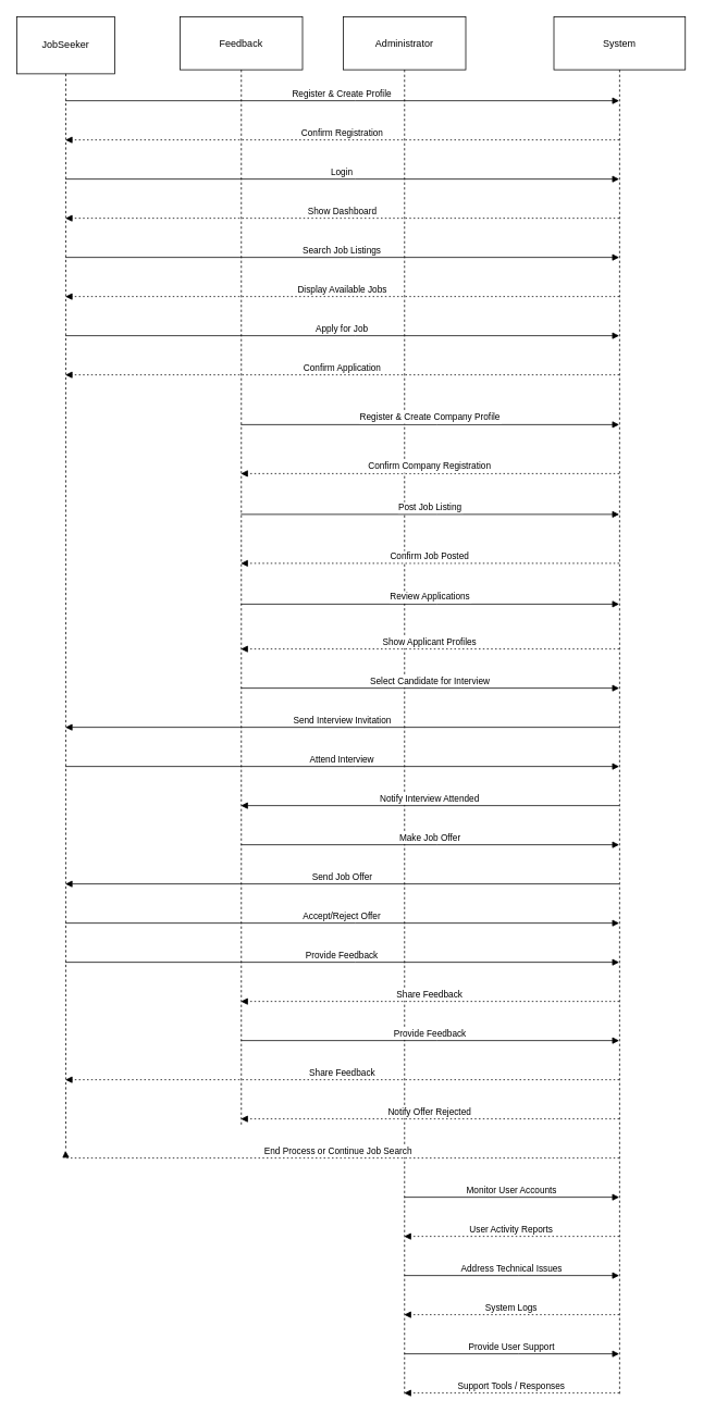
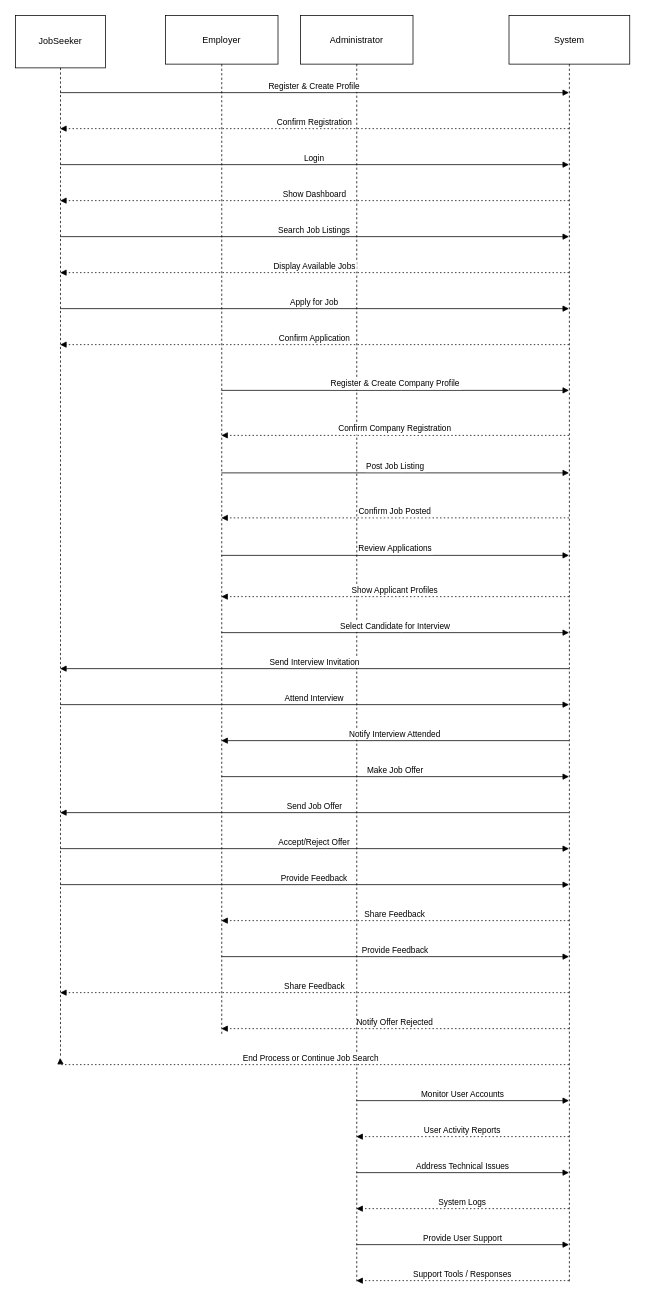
  <mxCell id="0" />
  <mxCell id="1" parent="0" />
  <mxCell id="2" value="JobSeeker" style="shape=umlLifeline;perimeter=lifelinePerimeter;whiteSpace=wrap;container=1;dropTarget=0;collapsible=0;recursiveResize=0;outlineConnect=0;portConstraint=eastwest;newEdgeStyle={&quot;edgeStyle&quot;:&quot;elbowEdgeStyle&quot;,&quot;elbow&quot;:&quot;vertical&quot;,&quot;curved&quot;:0,&quot;rounded&quot;:0};size=70;" vertex="1" parent="1"><mxGeometry x="20" y="20" width="120" height="1390" as="geometry" /></mxCell>
- <mxCell id="3" value="Feedback" style="shape=umlLifeline;perimeter=lifelinePerimeter;whiteSpace=wrap;container=1;dropTarget=0;collapsible=0;recursiveResize=0;outlineConnect=0;portConstraint=eastwest;newEdgeStyle={&quot;edgeStyle&quot;:&quot;elbowEdgeStyle&quot;,&quot;elbow&quot;:&quot;vertical&quot;,&quot;curved&quot;:0,&quot;rounded&quot;:0};size=65;" vertex="1" parent="1"><mxGeometry x="220" y="20" width="150" height="1360" as="geometry" /></mxCell>
- <mxCell id="4" value="Administrator" style="shape=umlLifeline;perimeter=lifelinePerimeter;whiteSpace=wrap;container=1;dropTarget=0;collapsible=0;recursiveResize=0;outlineConnect=0;portConstraint=eastwest;newEdgeStyle={&quot;edgeStyle&quot;:&quot;elbowEdgeStyle&quot;,&quot;elbow&quot;:&quot;vertical&quot;,&quot;curved&quot;:0,&quot;rounded&quot;:0};size=65;" vertex="1" parent="1"><mxGeometry x="420" y="20" width="150" height="1690" as="geometry" /></mxCell>
+ <mxCell id="3" value="Employer" style="shape=umlLifeline;perimeter=lifelinePerimeter;whiteSpace=wrap;container=1;dropTarget=0;collapsible=0;recursiveResize=0;outlineConnect=0;portConstraint=eastwest;newEdgeStyle={&quot;edgeStyle&quot;:&quot;elbowEdgeStyle&quot;,&quot;elbow&quot;:&quot;vertical&quot;,&quot;curved&quot;:0,&quot;rounded&quot;:0};size=65;" vertex="1" parent="1"><mxGeometry x="220" y="20" width="150" height="1360" as="geometry" /></mxCell>
+ <mxCell id="4" value="Administrator" style="shape=umlLifeline;perimeter=lifelinePerimeter;whiteSpace=wrap;container=1;dropTarget=0;collapsible=0;recursiveResize=0;outlineConnect=0;portConstraint=eastwest;newEdgeStyle={&quot;edgeStyle&quot;:&quot;elbowEdgeStyle&quot;,&quot;elbow&quot;:&quot;vertical&quot;,&quot;curved&quot;:0,&quot;rounded&quot;:0};size=65;" vertex="1" parent="1"><mxGeometry x="400" y="20" width="150" height="1690" as="geometry" /></mxCell>
  <mxCell id="5" value="System" style="shape=umlLifeline;perimeter=lifelinePerimeter;whiteSpace=wrap;container=1;dropTarget=0;collapsible=0;recursiveResize=0;outlineConnect=0;portConstraint=eastwest;newEdgeStyle={&quot;edgeStyle&quot;:&quot;elbowEdgeStyle&quot;,&quot;elbow&quot;:&quot;vertical&quot;,&quot;curved&quot;:0,&quot;rounded&quot;:0};size=65;" vertex="1" parent="1"><mxGeometry x="678" y="20" width="161" height="1690" as="geometry" /></mxCell>
  <mxCell id="6" value="Register &amp; Create Profile" style="verticalAlign=bottom;edgeStyle=elbowEdgeStyle;elbow=vertical;curved=0;rounded=0;endArrow=block;" edge="1" parent="1" source="2" target="5"><mxGeometry relative="1" as="geometry"><Array as="points"><mxPoint x="435" y="123" /></Array></mxGeometry></mxCell>
  <mxCell id="7" value="Confirm Registration" style="verticalAlign=bottom;edgeStyle=elbowEdgeStyle;elbow=vertical;curved=0;rounded=0;dashed=1;dashPattern=2 3;endArrow=block;" edge="1" parent="1" source="5" target="2"><mxGeometry relative="1" as="geometry"><Array as="points"><mxPoint x="438" y="171" /></Array></mxGeometry></mxCell>
  <mxCell id="8" value="Login" style="verticalAlign=bottom;edgeStyle=elbowEdgeStyle;elbow=vertical;curved=0;rounded=0;endArrow=block;" edge="1" parent="1" source="2" target="5"><mxGeometry relative="1" as="geometry"><Array as="points"><mxPoint x="435" y="219" /></Array></mxGeometry></mxCell>
  <mxCell id="9" value="Show Dashboard" style="verticalAlign=bottom;edgeStyle=elbowEdgeStyle;elbow=vertical;curved=0;rounded=0;dashed=1;dashPattern=2 3;endArrow=block;" edge="1" parent="1" source="5" target="2"><mxGeometry relative="1" as="geometry"><Array as="points"><mxPoint x="438" y="267" /></Array></mxGeometry></mxCell>
  <mxCell id="10" value="Search Job Listings" style="verticalAlign=bottom;edgeStyle=elbowEdgeStyle;elbow=vertical;curved=0;rounded=0;endArrow=block;" edge="1" parent="1" source="2" target="5"><mxGeometry relative="1" as="geometry"><Array as="points"><mxPoint x="435" y="315" /></Array></mxGeometry></mxCell>
  <mxCell id="11" value="Display Available Jobs" style="verticalAlign=bottom;edgeStyle=elbowEdgeStyle;elbow=vertical;curved=0;rounded=0;dashed=1;dashPattern=2 3;endArrow=block;" edge="1" parent="1" source="5" target="2"><mxGeometry relative="1" as="geometry"><Array as="points"><mxPoint x="438" y="363" /></Array></mxGeometry></mxCell>
  <mxCell id="12" value="Apply for Job" style="verticalAlign=bottom;edgeStyle=elbowEdgeStyle;elbow=vertical;curved=0;rounded=0;endArrow=block;" edge="1" parent="1" source="2" target="5"><mxGeometry relative="1" as="geometry"><Array as="points"><mxPoint x="435" y="411" /></Array></mxGeometry></mxCell>
  <mxCell id="13" value="Confirm Application" style="verticalAlign=bottom;edgeStyle=elbowEdgeStyle;elbow=vertical;curved=0;rounded=0;dashed=1;dashPattern=2 3;endArrow=block;" edge="1" parent="1" source="5" target="2"><mxGeometry relative="1" as="geometry"><Array as="points"><mxPoint x="438" y="459" /></Array></mxGeometry></mxCell>
  <mxCell id="14" value="Register &amp; Create Company Profile" style="verticalAlign=bottom;edgeStyle=elbowEdgeStyle;elbow=vertical;curved=0;rounded=0;endArrow=block;" edge="1" parent="1"><mxGeometry relative="1" as="geometry"><Array as="points"><mxPoint x="535" y="520" /></Array><mxPoint x="294.5" y="520" as="sourcePoint" /><mxPoint x="758" y="520" as="targetPoint" /></mxGeometry></mxCell>
  <mxCell id="15" value="Confirm Company Registration" style="verticalAlign=bottom;edgeStyle=elbowEdgeStyle;elbow=vertical;curved=0;rounded=0;dashed=1;dashPattern=2 3;endArrow=block;" edge="1" parent="1"><mxGeometry relative="1" as="geometry"><Array as="points"><mxPoint x="538" y="580" /></Array><mxPoint x="758" y="580" as="sourcePoint" /><mxPoint x="294.5" y="580" as="targetPoint" /></mxGeometry></mxCell>
  <mxCell id="16" value="Post Job Listing" style="verticalAlign=bottom;edgeStyle=elbowEdgeStyle;elbow=vertical;curved=0;rounded=0;endArrow=block;" edge="1" parent="1"><mxGeometry relative="1" as="geometry"><Array as="points"><mxPoint x="535" y="630" /></Array><mxPoint x="294.5" y="630" as="sourcePoint" /><mxPoint x="758" y="630" as="targetPoint" /></mxGeometry></mxCell>
  <mxCell id="17" value="Confirm Job Posted" style="verticalAlign=bottom;edgeStyle=elbowEdgeStyle;elbow=vertical;curved=0;rounded=0;dashed=1;dashPattern=2 3;endArrow=block;" edge="1" parent="1"><mxGeometry relative="1" as="geometry"><Array as="points"><mxPoint x="538" y="690" /></Array><mxPoint x="758" y="690" as="sourcePoint" /><mxPoint x="294.5" y="690" as="targetPoint" /></mxGeometry></mxCell>
  <mxCell id="18" value="Review Applications" style="verticalAlign=bottom;edgeStyle=elbowEdgeStyle;elbow=vertical;curved=0;rounded=0;endArrow=block;" edge="1" parent="1"><mxGeometry relative="1" as="geometry"><Array as="points"><mxPoint x="535" y="740" /></Array><mxPoint x="294.5" y="740" as="sourcePoint" /><mxPoint x="758" y="740" as="targetPoint" /></mxGeometry></mxCell>
  <mxCell id="19" value="Show Applicant Profiles" style="verticalAlign=bottom;edgeStyle=elbowEdgeStyle;elbow=vertical;curved=0;rounded=0;dashed=1;dashPattern=2 3;endArrow=block;" edge="1" parent="1" source="5" target="3"><mxGeometry relative="1" as="geometry"><Array as="points"><mxPoint x="538" y="795" /></Array></mxGeometry></mxCell>
  <mxCell id="20" value="Select Candidate for Interview" style="verticalAlign=bottom;edgeStyle=elbowEdgeStyle;elbow=vertical;curved=0;rounded=0;endArrow=block;" edge="1" parent="1" source="3" target="5"><mxGeometry relative="1" as="geometry"><Array as="points"><mxPoint x="535" y="843" /></Array></mxGeometry></mxCell>
  <mxCell id="21" value="Send Interview Invitation" style="verticalAlign=bottom;edgeStyle=elbowEdgeStyle;elbow=vertical;curved=0;rounded=0;endArrow=block;" edge="1" parent="1" source="5" target="2"><mxGeometry relative="1" as="geometry"><Array as="points"><mxPoint x="438" y="891" /></Array></mxGeometry></mxCell>
  <mxCell id="22" value="Attend Interview" style="verticalAlign=bottom;edgeStyle=elbowEdgeStyle;elbow=vertical;curved=0;rounded=0;endArrow=block;" edge="1" parent="1" source="2" target="5"><mxGeometry relative="1" as="geometry"><Array as="points"><mxPoint x="435" y="939" /></Array></mxGeometry></mxCell>
  <mxCell id="23" value="Notify Interview Attended" style="verticalAlign=bottom;edgeStyle=elbowEdgeStyle;elbow=vertical;curved=0;rounded=0;endArrow=block;" edge="1" parent="1" source="5" target="3"><mxGeometry relative="1" as="geometry"><Array as="points"><mxPoint x="538" y="987" /></Array></mxGeometry></mxCell>
  <mxCell id="24" value="Make Job Offer" style="verticalAlign=bottom;edgeStyle=elbowEdgeStyle;elbow=vertical;curved=0;rounded=0;endArrow=block;" edge="1" parent="1" source="3" target="5"><mxGeometry relative="1" as="geometry"><Array as="points"><mxPoint x="535" y="1035" /></Array></mxGeometry></mxCell>
  <mxCell id="25" value="Send Job Offer" style="verticalAlign=bottom;edgeStyle=elbowEdgeStyle;elbow=vertical;curved=0;rounded=0;endArrow=block;" edge="1" parent="1" source="5" target="2"><mxGeometry relative="1" as="geometry"><Array as="points"><mxPoint x="438" y="1083" /></Array></mxGeometry></mxCell>
  <mxCell id="26" value="Accept/Reject Offer" style="verticalAlign=bottom;edgeStyle=elbowEdgeStyle;elbow=vertical;curved=0;rounded=0;endArrow=block;" edge="1" parent="1" source="2" target="5"><mxGeometry relative="1" as="geometry"><Array as="points"><mxPoint x="435" y="1131" /></Array></mxGeometry></mxCell>
  <mxCell id="27" value="Provide Feedback" style="verticalAlign=bottom;edgeStyle=elbowEdgeStyle;elbow=vertical;curved=0;rounded=0;endArrow=block;" edge="1" parent="1" source="2" target="5"><mxGeometry relative="1" as="geometry"><Array as="points"><mxPoint x="435" y="1179" /></Array></mxGeometry></mxCell>
  <mxCell id="28" value="Share Feedback" style="verticalAlign=bottom;edgeStyle=elbowEdgeStyle;elbow=vertical;curved=0;rounded=0;dashed=1;dashPattern=2 3;endArrow=block;" edge="1" parent="1" source="5" target="3"><mxGeometry relative="1" as="geometry"><Array as="points"><mxPoint x="538" y="1227" /></Array></mxGeometry></mxCell>
  <mxCell id="29" value="Provide Feedback" style="verticalAlign=bottom;edgeStyle=elbowEdgeStyle;elbow=vertical;curved=0;rounded=0;endArrow=block;" edge="1" parent="1" source="3" target="5"><mxGeometry relative="1" as="geometry"><Array as="points"><mxPoint x="535" y="1275" /></Array></mxGeometry></mxCell>
  <mxCell id="30" value="Share Feedback" style="verticalAlign=bottom;edgeStyle=elbowEdgeStyle;elbow=vertical;curved=0;rounded=0;dashed=1;dashPattern=2 3;endArrow=block;" edge="1" parent="1" source="5" target="2"><mxGeometry relative="1" as="geometry"><Array as="points"><mxPoint x="438" y="1323" /></Array></mxGeometry></mxCell>
  <mxCell id="31" value="Notify Offer Rejected" style="verticalAlign=bottom;edgeStyle=elbowEdgeStyle;elbow=vertical;curved=0;rounded=0;dashed=1;dashPattern=2 3;endArrow=block;" edge="1" parent="1" source="5" target="3"><mxGeometry relative="1" as="geometry"><Array as="points"><mxPoint x="538" y="1371" /></Array></mxGeometry></mxCell>
  <mxCell id="32" value="End Process or Continue Job Search" style="verticalAlign=bottom;edgeStyle=elbowEdgeStyle;elbow=vertical;curved=0;rounded=0;dashed=1;dashPattern=2 3;endArrow=block;" edge="1" parent="1" source="5" target="2"><mxGeometry relative="1" as="geometry"><Array as="points"><mxPoint x="438" y="1419" /></Array></mxGeometry></mxCell>
  <mxCell id="33" value="Monitor User Accounts" style="verticalAlign=bottom;edgeStyle=elbowEdgeStyle;elbow=vertical;curved=0;rounded=0;endArrow=block;" edge="1" parent="1" source="4" target="5"><mxGeometry relative="1" as="geometry"><Array as="points"><mxPoint x="635" y="1467" /></Array></mxGeometry></mxCell>
  <mxCell id="34" value="User Activity Reports" style="verticalAlign=bottom;edgeStyle=elbowEdgeStyle;elbow=vertical;curved=0;rounded=0;dashed=1;dashPattern=2 3;endArrow=block;" edge="1" parent="1" source="5" target="4"><mxGeometry relative="1" as="geometry"><Array as="points"><mxPoint x="638" y="1515" /></Array></mxGeometry></mxCell>
  <mxCell id="35" value="Address Technical Issues" style="verticalAlign=bottom;edgeStyle=elbowEdgeStyle;elbow=vertical;curved=0;rounded=0;endArrow=block;" edge="1" parent="1" source="4" target="5"><mxGeometry relative="1" as="geometry"><Array as="points"><mxPoint x="635" y="1563" /></Array></mxGeometry></mxCell>
  <mxCell id="36" value="System Logs" style="verticalAlign=bottom;edgeStyle=elbowEdgeStyle;elbow=vertical;curved=0;rounded=0;dashed=1;dashPattern=2 3;endArrow=block;" edge="1" parent="1" source="5" target="4"><mxGeometry relative="1" as="geometry"><Array as="points"><mxPoint x="638" y="1611" /></Array></mxGeometry></mxCell>
  <mxCell id="37" value="Provide User Support" style="verticalAlign=bottom;edgeStyle=elbowEdgeStyle;elbow=vertical;curved=0;rounded=0;endArrow=block;" edge="1" parent="1" source="4" target="5"><mxGeometry relative="1" as="geometry"><Array as="points"><mxPoint x="635" y="1659" /></Array></mxGeometry></mxCell>
  <mxCell id="38" value="Support Tools / Responses" style="verticalAlign=bottom;edgeStyle=elbowEdgeStyle;elbow=vertical;curved=0;rounded=0;dashed=1;dashPattern=2 3;endArrow=block;" edge="1" parent="1" source="5" target="4"><mxGeometry relative="1" as="geometry"><Array as="points"><mxPoint x="638" y="1707" /></Array></mxGeometry></mxCell>
